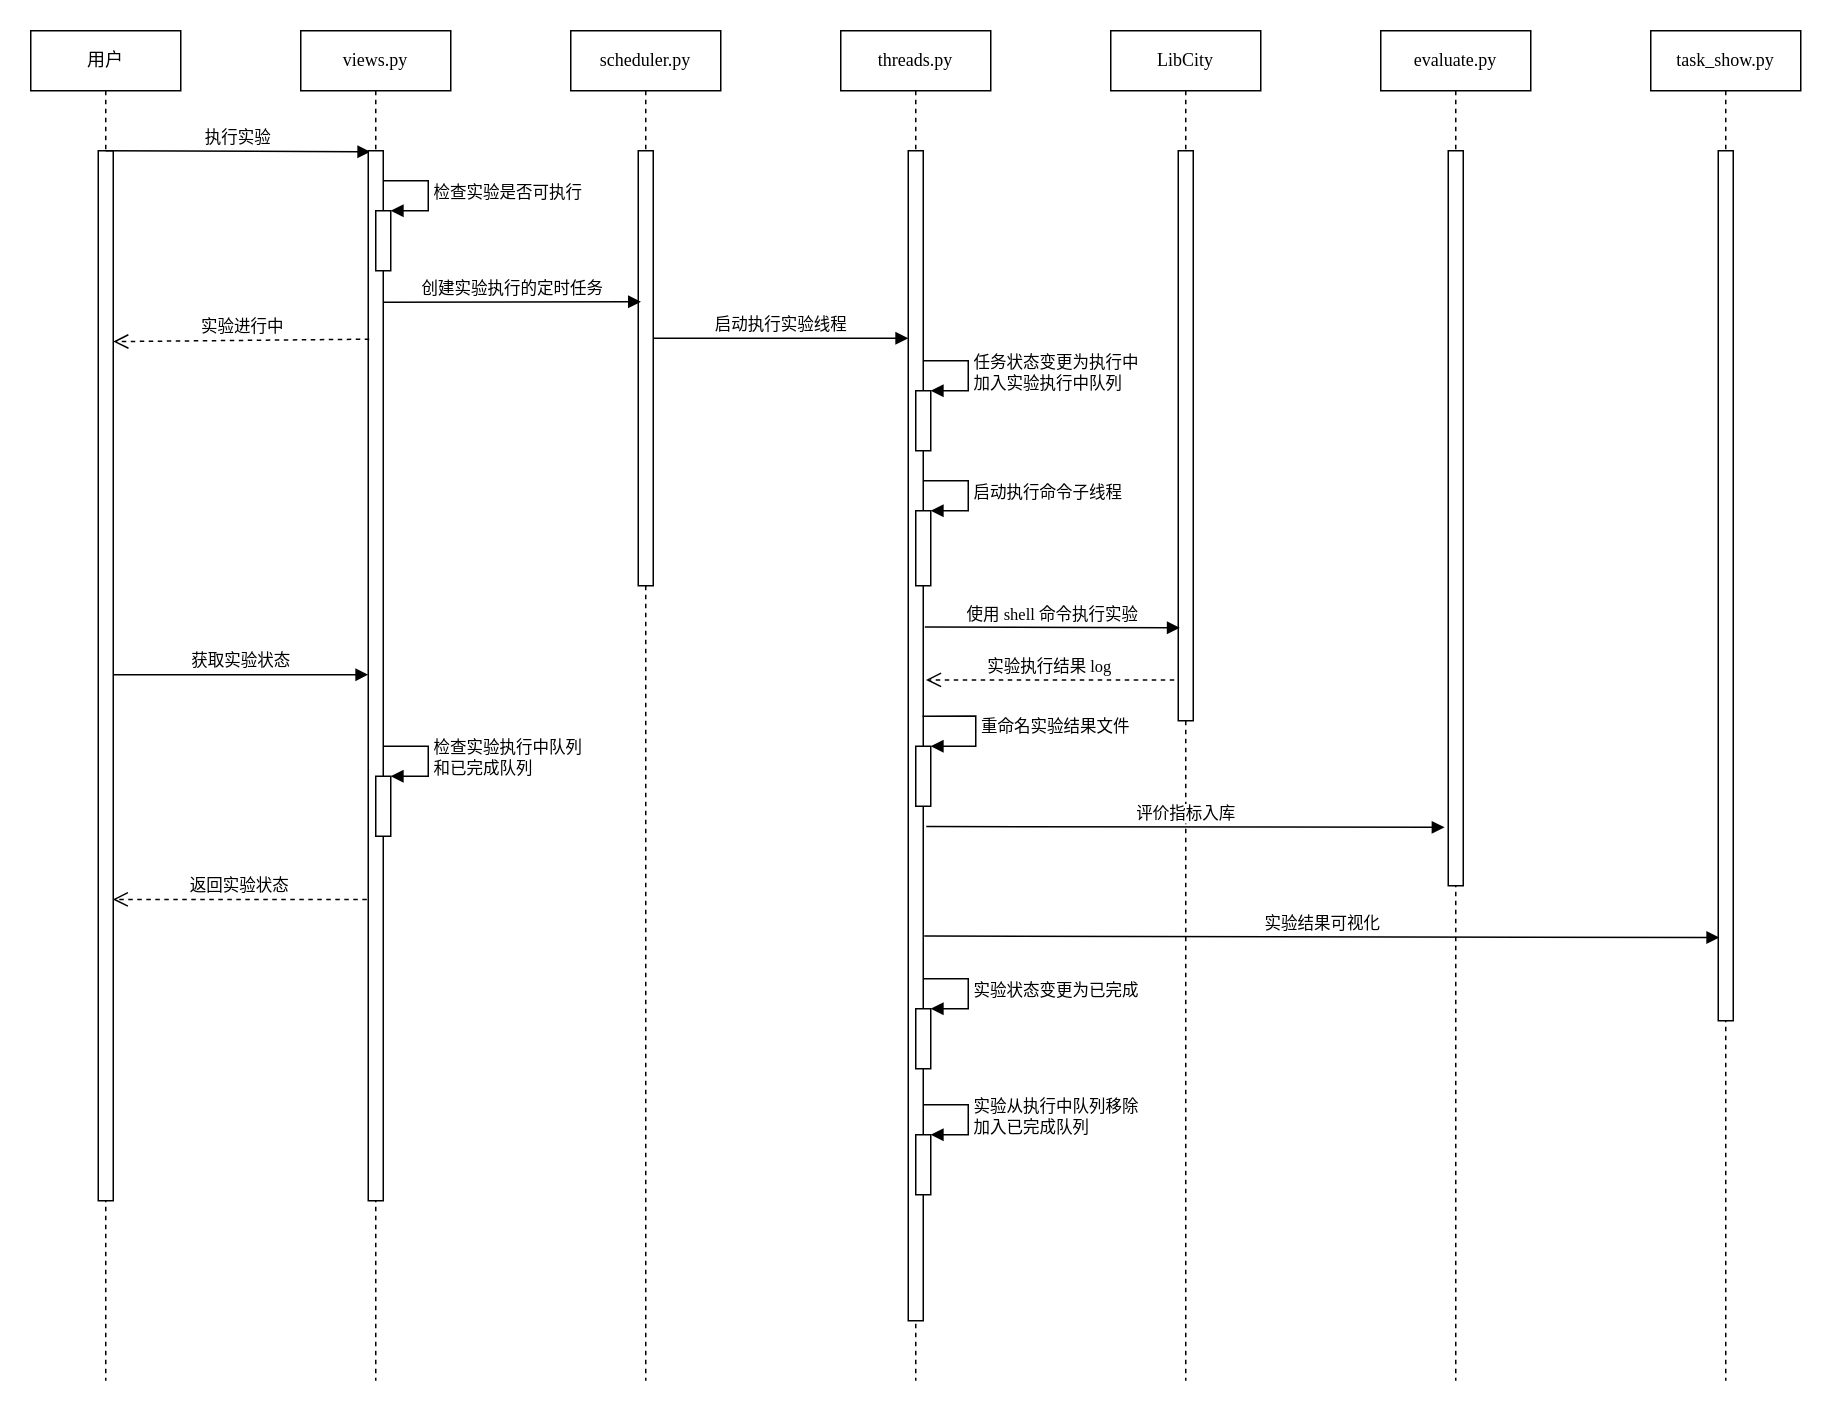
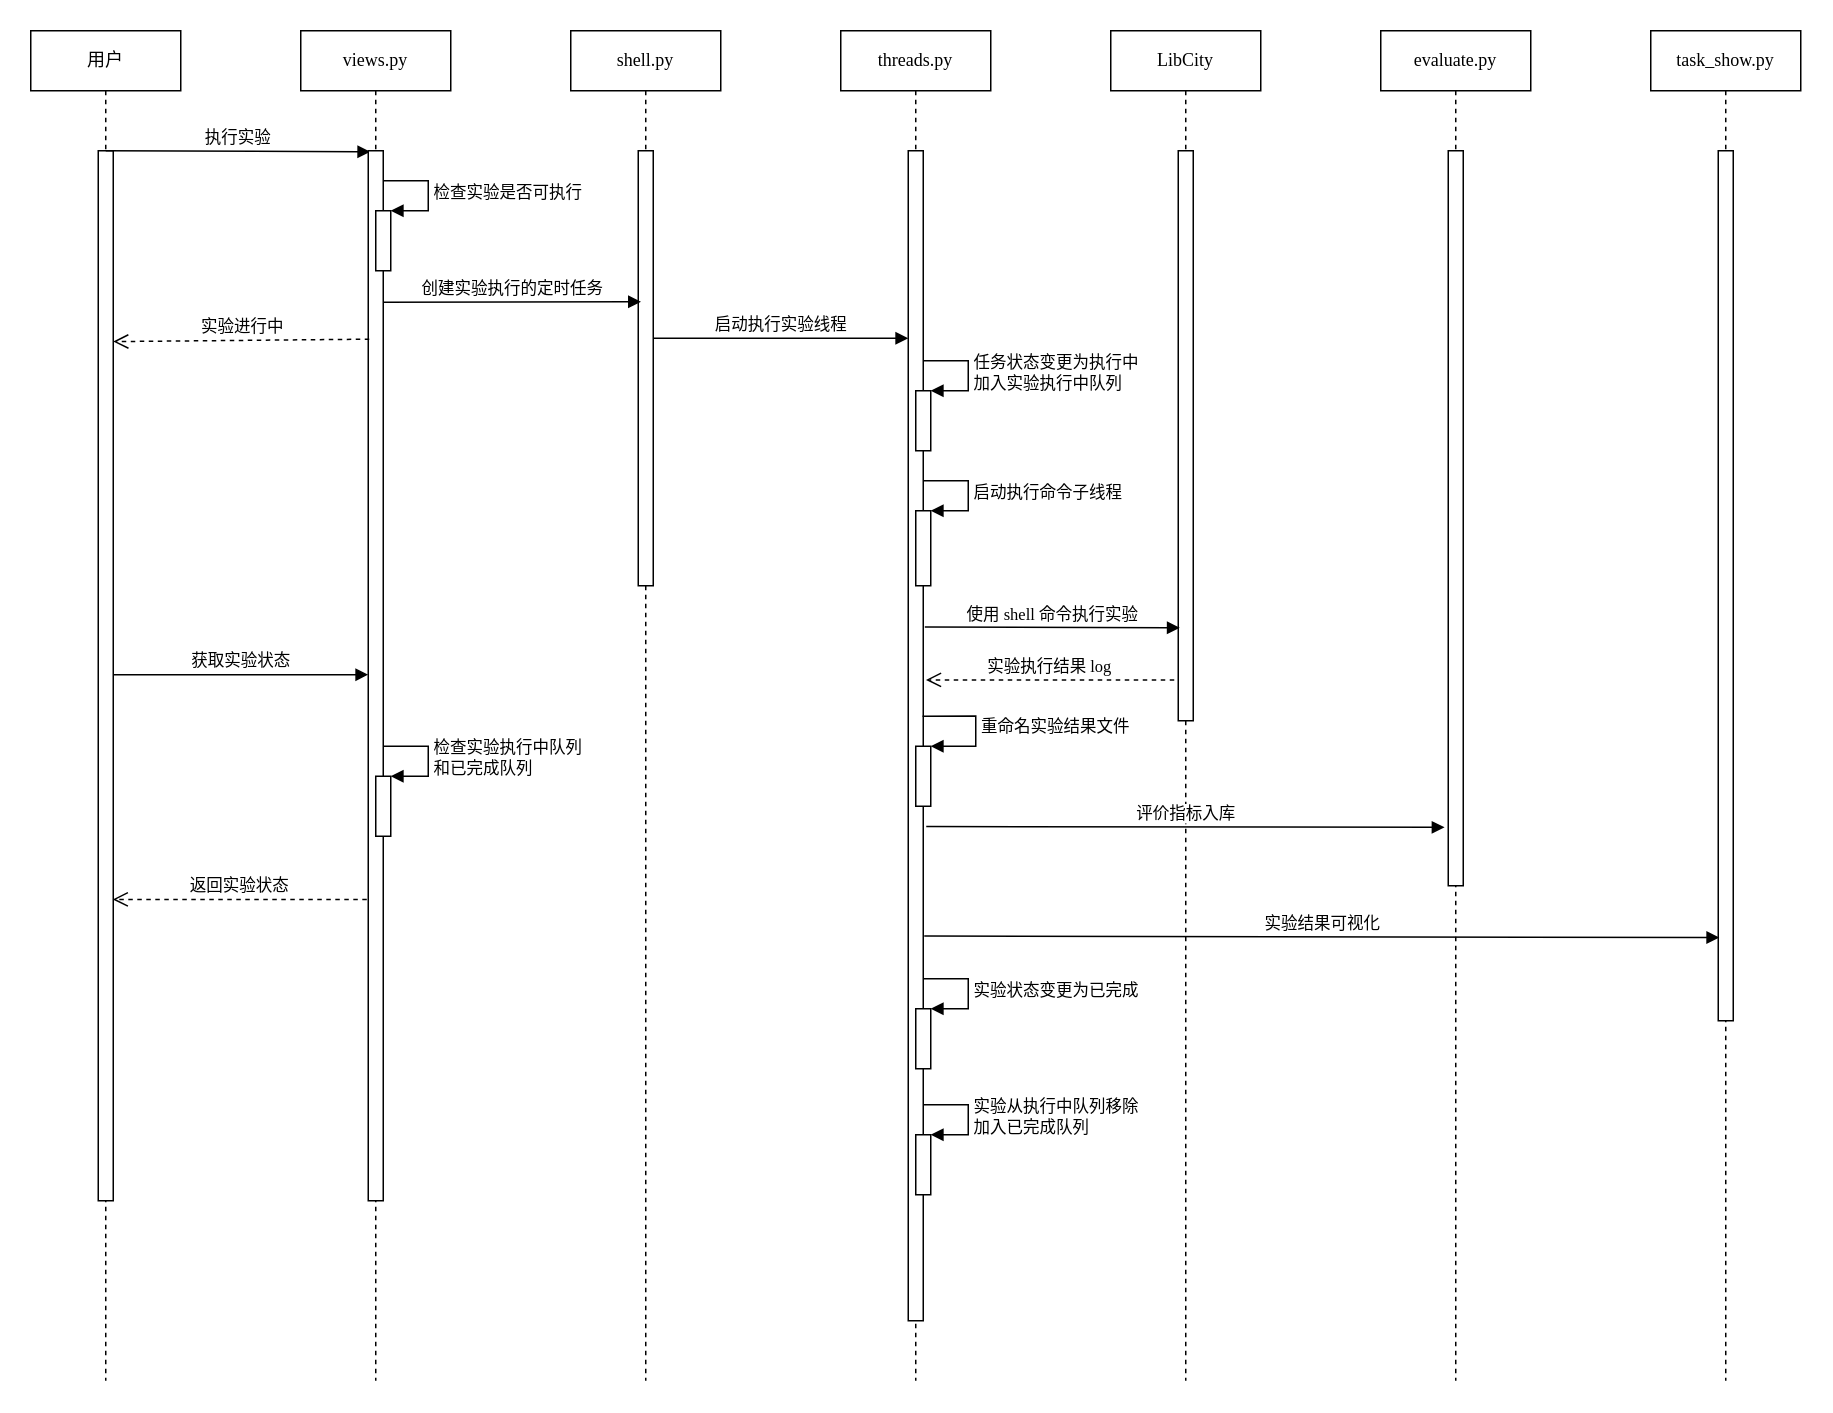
  <mxCell id="0" />
  <mxCell id="1" parent="0" />
  <mxCell id="2" value="用户" style="shape=umlLifeline;perimeter=lifelinePerimeter;whiteSpace=wrap;html=1;container=1;collapsible=0;recursiveResize=0;outlineConnect=0;fontFamily=Comic Sans MS;" vertex="1" parent="1"><mxGeometry x="20" y="20" width="100" height="900" as="geometry" /></mxCell>
  <mxCell id="3" value="" style="html=1;points=[];perimeter=orthogonalPerimeter;fontFamily=Comic Sans MS;" vertex="1" parent="2"><mxGeometry x="45" y="80" width="10" height="700" as="geometry" /></mxCell>
  <mxCell id="4" value="执行实验" style="html=1;verticalAlign=bottom;endArrow=block;rounded=0;fontFamily=Comic Sans MS;entryX=0.133;entryY=0.001;entryDx=0;entryDy=0;entryPerimeter=0;" edge="1" parent="2" target="6"><mxGeometry width="80" relative="1" as="geometry"><mxPoint x="50" y="80" as="sourcePoint" /><mxPoint x="220" y="80" as="targetPoint" /></mxGeometry></mxCell>
  <mxCell id="5" value="views.py" style="shape=umlLifeline;perimeter=lifelinePerimeter;whiteSpace=wrap;html=1;container=1;collapsible=0;recursiveResize=0;outlineConnect=0;fontFamily=Comic Sans MS;" vertex="1" parent="1"><mxGeometry x="200" y="20" width="100" height="900" as="geometry" /></mxCell>
  <mxCell id="6" value="" style="html=1;points=[];perimeter=orthogonalPerimeter;fontFamily=Comic Sans MS;" vertex="1" parent="5"><mxGeometry x="45" y="80" width="10" height="700" as="geometry" /></mxCell>
  <mxCell id="7" value="" style="html=1;points=[];perimeter=orthogonalPerimeter;fontFamily=Comic Sans MS;" vertex="1" parent="5"><mxGeometry x="50" y="120" width="10" height="40" as="geometry" /></mxCell>
  <mxCell id="8" value="检查实验是否可执行" style="edgeStyle=orthogonalEdgeStyle;html=1;align=left;spacingLeft=2;endArrow=block;rounded=0;entryX=1;entryY=0;fontFamily=Comic Sans MS;" edge="1" target="7" parent="5"><mxGeometry relative="1" as="geometry"><mxPoint x="55" y="100" as="sourcePoint" /><Array as="points"><mxPoint x="85" y="100" /></Array></mxGeometry></mxCell>
  <mxCell id="9" value="" style="html=1;points=[];perimeter=orthogonalPerimeter;fontFamily=Comic Sans MS;" vertex="1" parent="5"><mxGeometry x="50" y="497" width="10" height="40" as="geometry" /></mxCell>
  <mxCell id="10" value="检查实验执行中队列&lt;br&gt;和已完成队列" style="edgeStyle=orthogonalEdgeStyle;html=1;align=left;spacingLeft=2;endArrow=block;rounded=0;entryX=1;entryY=0;fontFamily=Comic Sans MS;" edge="1" target="9" parent="5"><mxGeometry relative="1" as="geometry"><mxPoint x="55" y="477" as="sourcePoint" /><Array as="points"><mxPoint x="85" y="477" /></Array></mxGeometry></mxCell>
- <mxCell id="11" value="scheduler.py" style="shape=umlLifeline;perimeter=lifelinePerimeter;whiteSpace=wrap;html=1;container=1;collapsible=0;recursiveResize=0;outlineConnect=0;fontFamily=Comic Sans MS;" vertex="1" parent="1"><mxGeometry x="380" y="20" width="100" height="900" as="geometry" /></mxCell>
+ <mxCell id="11" value="shell.py" style="shape=umlLifeline;perimeter=lifelinePerimeter;whiteSpace=wrap;html=1;container=1;collapsible=0;recursiveResize=0;outlineConnect=0;fontFamily=Comic Sans MS;" vertex="1" parent="1"><mxGeometry x="380" y="20" width="100" height="900" as="geometry" /></mxCell>
  <mxCell id="12" value="" style="html=1;points=[];perimeter=orthogonalPerimeter;fontFamily=Comic Sans MS;" vertex="1" parent="11"><mxGeometry x="45" y="80" width="10" height="290" as="geometry" /></mxCell>
  <mxCell id="13" value="启动执行实验线程" style="html=1;verticalAlign=bottom;endArrow=block;rounded=0;fontFamily=Comic Sans MS;" edge="1" parent="11"><mxGeometry width="80" relative="1" as="geometry"><mxPoint x="55" y="205" as="sourcePoint" /><mxPoint x="225" y="205" as="targetPoint" /></mxGeometry></mxCell>
  <mxCell id="14" value="threads.py" style="shape=umlLifeline;perimeter=lifelinePerimeter;whiteSpace=wrap;html=1;container=1;collapsible=0;recursiveResize=0;outlineConnect=0;fontFamily=Comic Sans MS;" vertex="1" parent="1"><mxGeometry x="560" y="20" width="100" height="900" as="geometry" /></mxCell>
  <mxCell id="15" value="" style="html=1;points=[];perimeter=orthogonalPerimeter;fontFamily=Comic Sans MS;" vertex="1" parent="14"><mxGeometry x="45" y="80" width="10" height="780" as="geometry" /></mxCell>
  <mxCell id="16" value="" style="html=1;points=[];perimeter=orthogonalPerimeter;fontFamily=Comic Sans MS;" vertex="1" parent="14"><mxGeometry x="50" y="240" width="10" height="40" as="geometry" /></mxCell>
  <mxCell id="17" value="任务状态变更为执行中&lt;br&gt;加入实验执行中队列" style="edgeStyle=orthogonalEdgeStyle;html=1;align=left;spacingLeft=2;endArrow=block;rounded=0;entryX=1;entryY=0;fontFamily=Comic Sans MS;" edge="1" target="16" parent="14"><mxGeometry relative="1" as="geometry"><mxPoint x="55" y="220" as="sourcePoint" /><Array as="points"><mxPoint x="85" y="220" /></Array></mxGeometry></mxCell>
  <mxCell id="18" value="" style="html=1;points=[];perimeter=orthogonalPerimeter;fontFamily=Comic Sans MS;" vertex="1" parent="14"><mxGeometry x="50" y="320" width="10" height="50" as="geometry" /></mxCell>
  <mxCell id="19" value="启动执行命令子线程" style="edgeStyle=orthogonalEdgeStyle;html=1;align=left;spacingLeft=2;endArrow=block;rounded=0;entryX=1;entryY=0;fontFamily=Comic Sans MS;" edge="1" target="18" parent="14"><mxGeometry relative="1" as="geometry"><mxPoint x="55" y="300" as="sourcePoint" /><Array as="points"><mxPoint x="85" y="300" /></Array></mxGeometry></mxCell>
  <mxCell id="20" value="" style="html=1;points=[];perimeter=orthogonalPerimeter;fontFamily=Comic Sans MS;" vertex="1" parent="14"><mxGeometry x="50" y="477" width="10" height="40" as="geometry" /></mxCell>
  <mxCell id="21" value="重命名实验结果文件" style="edgeStyle=orthogonalEdgeStyle;html=1;align=left;spacingLeft=2;endArrow=block;rounded=0;entryX=1;entryY=0;fontFamily=Comic Sans MS;exitX=0.952;exitY=0.611;exitDx=0;exitDy=0;exitPerimeter=0;" edge="1" target="20" parent="14"><mxGeometry relative="1" as="geometry"><mxPoint x="54.52" y="456.94" as="sourcePoint" /><Array as="points"><mxPoint x="90" y="457" /><mxPoint x="90" y="477" /></Array></mxGeometry></mxCell>
  <mxCell id="22" value="" style="html=1;points=[];perimeter=orthogonalPerimeter;fontFamily=Comic Sans MS;" vertex="1" parent="14"><mxGeometry x="50" y="652" width="10" height="40" as="geometry" /></mxCell>
  <mxCell id="23" value="实验状态变更为已完成&lt;br&gt;" style="edgeStyle=orthogonalEdgeStyle;html=1;align=left;spacingLeft=2;endArrow=block;rounded=0;entryX=1;entryY=0;fontFamily=Comic Sans MS;" edge="1" target="22" parent="14"><mxGeometry relative="1" as="geometry"><mxPoint x="55" y="632" as="sourcePoint" /><Array as="points"><mxPoint x="85" y="632" /></Array></mxGeometry></mxCell>
  <mxCell id="24" value="" style="html=1;points=[];perimeter=orthogonalPerimeter;fontFamily=Comic Sans MS;" vertex="1" parent="14"><mxGeometry x="50" y="736" width="10" height="40" as="geometry" /></mxCell>
  <mxCell id="25" value="实验从执行中队列移除&lt;br&gt;加入已完成队列" style="edgeStyle=orthogonalEdgeStyle;html=1;align=left;spacingLeft=2;endArrow=block;rounded=0;entryX=1;entryY=0;fontFamily=Comic Sans MS;" edge="1" target="24" parent="14"><mxGeometry relative="1" as="geometry"><mxPoint x="55" y="716" as="sourcePoint" /><Array as="points"><mxPoint x="85" y="716" /></Array></mxGeometry></mxCell>
  <mxCell id="26" value="LibCity" style="shape=umlLifeline;perimeter=lifelinePerimeter;whiteSpace=wrap;html=1;container=1;collapsible=0;recursiveResize=0;outlineConnect=0;fontFamily=Comic Sans MS;" vertex="1" parent="1"><mxGeometry x="740" y="20" width="100" height="900" as="geometry" /></mxCell>
  <mxCell id="27" value="" style="html=1;points=[];perimeter=orthogonalPerimeter;fontFamily=Comic Sans MS;" vertex="1" parent="26"><mxGeometry x="45" y="80" width="10" height="380" as="geometry" /></mxCell>
  <mxCell id="28" value="创建实验执行的定时任务" style="html=1;verticalAlign=bottom;endArrow=block;rounded=0;entryX=0.18;entryY=0.31;entryDx=0;entryDy=0;entryPerimeter=0;fontFamily=Comic Sans MS;" edge="1" parent="1"><mxGeometry width="80" relative="1" as="geometry"><mxPoint x="255" y="201" as="sourcePoint" /><mxPoint x="426.8" y="200.7" as="targetPoint" /></mxGeometry></mxCell>
  <mxCell id="29" value="使用 shell 命令执行实验" style="html=1;verticalAlign=bottom;endArrow=block;rounded=0;fontFamily=Comic Sans MS;exitX=1.105;exitY=0.638;exitDx=0;exitDy=0;exitPerimeter=0;" edge="1" parent="1"><mxGeometry width="80" relative="1" as="geometry"><mxPoint x="616.05" y="417.52" as="sourcePoint" /><mxPoint x="786" y="418" as="targetPoint" /></mxGeometry></mxCell>
  <mxCell id="30" value="实验执行结果 log" style="html=1;verticalAlign=bottom;endArrow=open;dashed=1;endSize=8;rounded=0;fontFamily=Comic Sans MS;exitX=-0.267;exitY=0.64;exitDx=0;exitDy=0;exitPerimeter=0;entryX=1.181;entryY=0.72;entryDx=0;entryDy=0;entryPerimeter=0;" edge="1" parent="1"><mxGeometry relative="1" as="geometry"><mxPoint x="782.33" y="452.8" as="sourcePoint" /><mxPoint x="616.81" y="452.8" as="targetPoint" /></mxGeometry></mxCell>
  <mxCell id="31" value="实验进行中" style="html=1;verticalAlign=bottom;endArrow=open;dashed=1;endSize=8;rounded=0;fontFamily=Comic Sans MS;entryX=1;entryY=0.256;entryDx=0;entryDy=0;entryPerimeter=0;exitX=0.067;exitY=0.253;exitDx=0;exitDy=0;exitPerimeter=0;" edge="1" parent="1"><mxGeometry relative="1" as="geometry"><mxPoint x="245.67" y="225.62" as="sourcePoint" /><mxPoint x="75" y="227.24" as="targetPoint" /><Array as="points" /></mxGeometry></mxCell>
  <mxCell id="32" value="evaluate.py" style="shape=umlLifeline;perimeter=lifelinePerimeter;whiteSpace=wrap;html=1;container=1;collapsible=0;recursiveResize=0;outlineConnect=0;fontFamily=Comic Sans MS;" vertex="1" parent="1"><mxGeometry x="920" y="20" width="100" height="900" as="geometry" /></mxCell>
  <mxCell id="33" value="" style="html=1;points=[];perimeter=orthogonalPerimeter;fontFamily=Comic Sans MS;" vertex="1" parent="32"><mxGeometry x="45" y="80" width="10" height="490" as="geometry" /></mxCell>
  <mxCell id="34" value="评价指标入库" style="html=1;verticalAlign=bottom;endArrow=block;rounded=0;fontFamily=Comic Sans MS;exitX=1.2;exitY=0.851;exitDx=0;exitDy=0;exitPerimeter=0;entryX=-0.246;entryY=0.852;entryDx=0;entryDy=0;entryPerimeter=0;" edge="1" parent="1"><mxGeometry width="80" relative="1" as="geometry"><mxPoint x="617" y="550.54" as="sourcePoint" /><mxPoint x="962.54" y="551.08" as="targetPoint" /></mxGeometry></mxCell>
  <mxCell id="35" value="task_show.py" style="shape=umlLifeline;perimeter=lifelinePerimeter;whiteSpace=wrap;html=1;container=1;collapsible=0;recursiveResize=0;outlineConnect=0;fontFamily=Comic Sans MS;" vertex="1" parent="1"><mxGeometry x="1100" y="20" width="100" height="900" as="geometry" /></mxCell>
  <mxCell id="36" value="" style="html=1;points=[];perimeter=orthogonalPerimeter;fontFamily=Comic Sans MS;" vertex="1" parent="35"><mxGeometry x="45" y="80" width="10" height="580" as="geometry" /></mxCell>
  <mxCell id="37" value="实验结果可视化" style="html=1;verticalAlign=bottom;endArrow=block;rounded=0;fontFamily=Comic Sans MS;entryX=0.067;entryY=0.932;entryDx=0;entryDy=0;entryPerimeter=0;exitX=1.067;exitY=0.729;exitDx=0;exitDy=0;exitPerimeter=0;" edge="1" parent="1"><mxGeometry width="80" relative="1" as="geometry"><mxPoint x="615.67" y="623.46" as="sourcePoint" /><mxPoint x="1145.67" y="624.56" as="targetPoint" /></mxGeometry></mxCell>
  <mxCell id="38" value="获取实验状态" style="html=1;verticalAlign=bottom;endArrow=block;rounded=0;fontFamily=Comic Sans MS;entryX=0;entryY=0.499;entryDx=0;entryDy=0;entryPerimeter=0;" edge="1" parent="1" source="3" target="6"><mxGeometry width="80" relative="1" as="geometry"><mxPoint x="80" y="620" as="sourcePoint" /><mxPoint x="240" y="450" as="targetPoint" /></mxGeometry></mxCell>
  <mxCell id="39" value="返回实验状态" style="html=1;verticalAlign=bottom;endArrow=open;dashed=1;endSize=8;rounded=0;fontFamily=Comic Sans MS;exitX=-0.097;exitY=0.713;exitDx=0;exitDy=0;exitPerimeter=0;entryX=0.966;entryY=0.713;entryDx=0;entryDy=0;entryPerimeter=0;" edge="1" parent="1" source="6" target="3"><mxGeometry relative="1" as="geometry"><mxPoint x="240" y="600" as="sourcePoint" /><mxPoint x="80" y="599" as="targetPoint" /></mxGeometry></mxCell>
